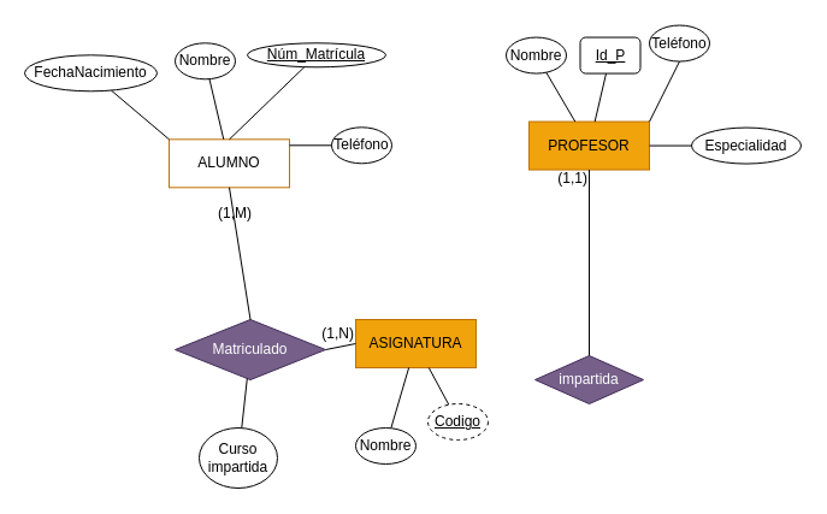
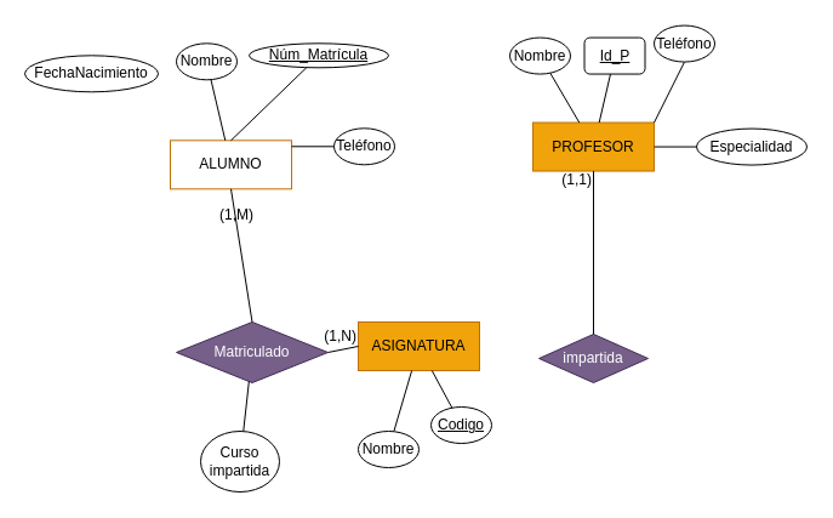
  <mxCell id="0" />
  <mxCell id="1" parent="0" />
  <mxCell id="2" value="ALUMNO" style="whiteSpace=wrap;html=1;align=center;fillColor=#ffffff;strokeColor=#BD7000;fontColor=#000000;" vertex="1" parent="1"><mxGeometry x="140" y="115.31" width="100" height="40" as="geometry" /></mxCell>
  <mxCell id="3" value="PROFESOR" style="whiteSpace=wrap;html=1;align=center;fillColor=#f0a30a;strokeColor=#BD7000;fontColor=#000000;" vertex="1" parent="1"><mxGeometry x="439" y="100.55" width="100" height="40" as="geometry" /></mxCell>
  <mxCell id="4" value="ASIGNATURA" style="whiteSpace=wrap;html=1;align=center;fillColor=#f0a30a;strokeColor=#BD7000;fontColor=#000000;" vertex="1" parent="1"><mxGeometry x="295" y="265" width="100" height="40" as="geometry" /></mxCell>
  <mxCell id="5" value="Matriculado" style="shape=rhombus;perimeter=rhombusPerimeter;whiteSpace=wrap;html=1;align=center;fillColor=#76608a;fontColor=#ffffff;strokeColor=#432D57;" vertex="1" parent="1"><mxGeometry x="145" y="265" width="125" height="50" as="geometry" /></mxCell>
  <mxCell id="6" value="" style="endArrow=none;html=1;rounded=0;exitX=0.5;exitY=0;exitDx=0;exitDy=0;entryX=0.5;entryY=1;entryDx=0;entryDy=0;" edge="1" parent="1" source="5" target="2"><mxGeometry relative="1" as="geometry"><mxPoint x="122" y="255" as="sourcePoint" /><mxPoint x="75" y="285" as="targetPoint" /></mxGeometry></mxCell>
  <mxCell id="7" value="(1,M)" style="resizable=0;html=1;whiteSpace=wrap;align=right;verticalAlign=bottom;" connectable="0" vertex="1" parent="6"><mxGeometry x="1" relative="1" as="geometry"><mxPoint x="20" y="30" as="offset" /></mxGeometry></mxCell>
  <mxCell id="8" value="" style="endArrow=none;html=1;rounded=0;exitX=1;exitY=0.5;exitDx=0;exitDy=0;" edge="1" parent="1" source="5"><mxGeometry relative="1" as="geometry"><mxPoint x="122" y="255" as="sourcePoint" /><mxPoint x="295" y="285" as="targetPoint" /></mxGeometry></mxCell>
  <mxCell id="9" value="(1,N)" style="resizable=0;html=1;whiteSpace=wrap;align=right;verticalAlign=bottom;" connectable="0" vertex="1" parent="8"><mxGeometry x="1" relative="1" as="geometry"><mxPoint as="offset" /></mxGeometry></mxCell>
- <mxCell id="10" value="impartida" style="shape=rhombus;perimeter=rhombusPerimeter;whiteSpace=wrap;html=1;align=center;fillColor=#76608a;fontColor=#ffffff;strokeColor=#432D57;" vertex="1" parent="1"><mxGeometry x="444" y="295" width="90" height="40" as="geometry" /></mxCell>
+ <mxCell id="10" value="impartida" style="shape=rhombus;perimeter=rhombusPerimeter;whiteSpace=wrap;html=1;align=center;fillColor=#76608a;fontColor=#ffffff;strokeColor=#432D57;" vertex="1" parent="1"><mxGeometry x="444" y="275" width="90" height="40" as="geometry" /></mxCell>
  <mxCell id="11" value="" style="endArrow=none;html=1;rounded=0;exitX=0.5;exitY=0;exitDx=0;exitDy=0;entryX=0.5;entryY=1;entryDx=0;entryDy=0;" edge="1" parent="1" source="10" target="3"><mxGeometry relative="1" as="geometry"><mxPoint x="421" y="265" as="sourcePoint" /><mxPoint x="544" y="125" as="targetPoint" /></mxGeometry></mxCell>
  <mxCell id="12" value="(1,1)" style="resizable=0;html=1;whiteSpace=wrap;align=right;verticalAlign=bottom;" connectable="0" vertex="1" parent="11"><mxGeometry x="1" relative="1" as="geometry"><mxPoint y="15" as="offset" /></mxGeometry></mxCell>
  <mxCell id="13" value="" style="endArrow=none;html=1;rounded=0;" edge="1" parent="1" source="4" target="14"><mxGeometry relative="1" as="geometry"><mxPoint x="320" y="350" as="sourcePoint" /><mxPoint x="380" y="350" as="targetPoint" /></mxGeometry></mxCell>
- <mxCell id="14" value="&lt;u&gt;Codigo&lt;/u&gt;" style="ellipse;whiteSpace=wrap;html=1;align=center;dashed=1;" vertex="1" parent="1"><mxGeometry x="355" y="335" width="50" height="30" as="geometry" /></mxCell>
+ <mxCell id="14" value="&lt;u&gt;Codigo&lt;/u&gt;" style="ellipse;whiteSpace=wrap;html=1;align=center;" vertex="1" parent="1"><mxGeometry x="355" y="335" width="50" height="30" as="geometry" /></mxCell>
  <mxCell id="15" value="" style="endArrow=none;html=1;rounded=0;" edge="1" parent="1" source="3" target="16"><mxGeometry relative="1" as="geometry"><mxPoint x="495" y="90.55" as="sourcePoint" /><mxPoint x="506.5" y="45.55" as="targetPoint" /></mxGeometry></mxCell>
  <mxCell id="16" value="&lt;u&gt;Id_P&lt;/u&gt;" style="whiteSpace=wrap;html=1;align=center;rounded=1;" vertex="1" parent="1"><mxGeometry x="481.5" y="30.55" width="50" height="30" as="geometry" /></mxCell>
  <mxCell id="17" value="" style="endArrow=none;html=1;rounded=0;exitX=0.5;exitY=0;exitDx=0;exitDy=0;" edge="1" parent="1" source="2" target="18"><mxGeometry relative="1" as="geometry"><mxPoint x="170" y="50.31" as="sourcePoint" /><mxPoint x="230" y="50.31" as="targetPoint" /></mxGeometry></mxCell>
  <mxCell id="18" value="&lt;u&gt;Núm_Matrícula&lt;/u&gt;" style="ellipse;whiteSpace=wrap;html=1;align=center;" vertex="1" parent="1"><mxGeometry x="205" y="35.31" width="115" height="20" as="geometry" /></mxCell>
  <mxCell id="19" value="" style="endArrow=none;html=1;rounded=0;" edge="1" parent="1" source="2" target="20"><mxGeometry relative="1" as="geometry"><mxPoint x="110" y="50.31" as="sourcePoint" /><mxPoint x="170" y="50.31" as="targetPoint" /></mxGeometry></mxCell>
  <mxCell id="20" value="Nombre" style="ellipse;whiteSpace=wrap;html=1;align=center;" vertex="1" parent="1"><mxGeometry x="145" y="35.31" width="50" height="30" as="geometry" /></mxCell>
  <mxCell id="21" value="" style="endArrow=none;html=1;rounded=0;" edge="1" parent="1" source="3" target="22"><mxGeometry relative="1" as="geometry"><mxPoint x="385" y="45.55" as="sourcePoint" /><mxPoint x="445" y="45.55" as="targetPoint" /></mxGeometry></mxCell>
  <mxCell id="22" value="Nombre" style="ellipse;whiteSpace=wrap;html=1;align=center;" vertex="1" parent="1"><mxGeometry x="420" y="30.55" width="50" height="30" as="geometry" /></mxCell>
  <mxCell id="23" value="" style="endArrow=none;html=1;rounded=0;" edge="1" parent="1" source="4" target="24"><mxGeometry relative="1" as="geometry"><mxPoint x="260" y="370" as="sourcePoint" /><mxPoint x="320" y="370" as="targetPoint" /></mxGeometry></mxCell>
  <mxCell id="24" value="Nombre" style="ellipse;whiteSpace=wrap;html=1;align=center;" vertex="1" parent="1"><mxGeometry x="295" y="355" width="50" height="30" as="geometry" /></mxCell>
  <mxCell id="25" value="" style="endArrow=none;html=1;rounded=0;" edge="1" parent="1" source="5" target="26"><mxGeometry relative="1" as="geometry"><mxPoint x="130" y="370" as="sourcePoint" /><mxPoint x="190" y="370" as="targetPoint" /></mxGeometry></mxCell>
  <mxCell id="26" value="Curso impartida" style="ellipse;whiteSpace=wrap;html=1;align=center;" vertex="1" parent="1"><mxGeometry x="165" y="355" width="65" height="50" as="geometry" /></mxCell>
- <mxCell id="27" value="" style="endArrow=none;html=1;rounded=0;exitX=0;exitY=0;exitDx=0;exitDy=0;" edge="1" target="28" parent="1" source="2"><mxGeometry relative="1" as="geometry"><mxPoint x="70" y="90.31" as="sourcePoint" /><mxPoint x="130" y="90.31" as="targetPoint" /></mxGeometry></mxCell>
  <mxCell id="28" value="FechaNacimiento" style="ellipse;whiteSpace=wrap;html=1;align=center;" vertex="1" parent="1"><mxGeometry x="20" y="45.31" width="110" height="30" as="geometry" /></mxCell>
  <mxCell id="29" value="" style="endArrow=none;html=1;rounded=0;" edge="1" target="30" parent="1"><mxGeometry relative="1" as="geometry"><mxPoint x="240" y="120.31" as="sourcePoint" /><mxPoint x="300" y="120.31" as="targetPoint" /></mxGeometry></mxCell>
  <mxCell id="30" value="Teléfono" style="ellipse;whiteSpace=wrap;html=1;align=center;" vertex="1" parent="1"><mxGeometry x="275" y="105.31" width="50" height="30" as="geometry" /></mxCell>
  <mxCell id="31" value="Teléfono" style="ellipse;whiteSpace=wrap;html=1;align=center;" vertex="1" parent="1"><mxGeometry x="539" y="20.55" width="50" height="30" as="geometry" /></mxCell>
  <mxCell id="32" value="" style="endArrow=none;html=1;rounded=0;exitX=1;exitY=0;exitDx=0;exitDy=0;entryX=0.5;entryY=1;entryDx=0;entryDy=0;" edge="1" parent="1" source="3" target="31"><mxGeometry relative="1" as="geometry"><mxPoint x="515" y="130.55" as="sourcePoint" /><mxPoint x="528" y="90.55" as="targetPoint" /></mxGeometry></mxCell>
  <mxCell id="33" value="" style="endArrow=none;html=1;rounded=0;" edge="1" target="34" parent="1"><mxGeometry relative="1" as="geometry"><mxPoint x="539" y="120.55" as="sourcePoint" /><mxPoint x="599" y="120.55" as="targetPoint" /></mxGeometry></mxCell>
  <mxCell id="34" value="Especialidad" style="ellipse;whiteSpace=wrap;html=1;align=center;" vertex="1" parent="1"><mxGeometry x="574" y="105.55" width="91" height="30" as="geometry" /></mxCell>
